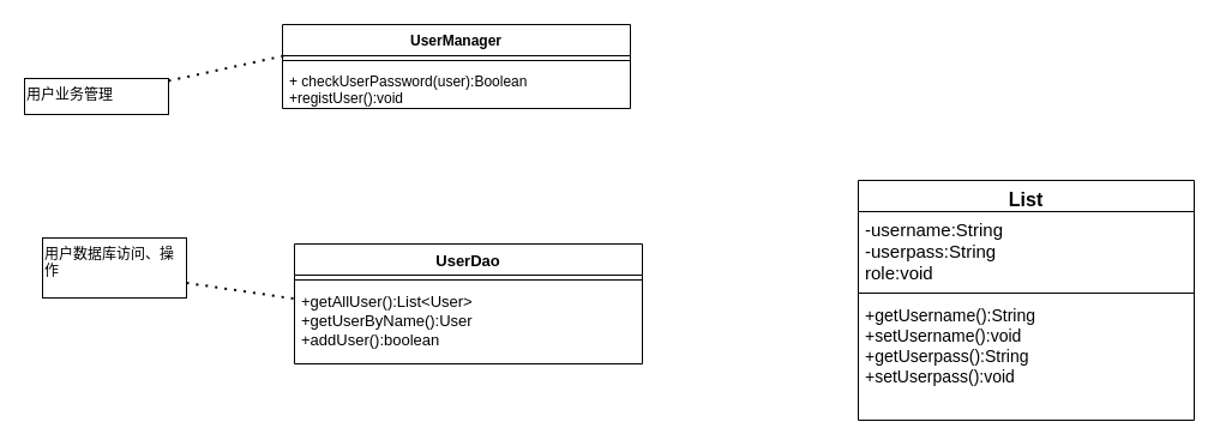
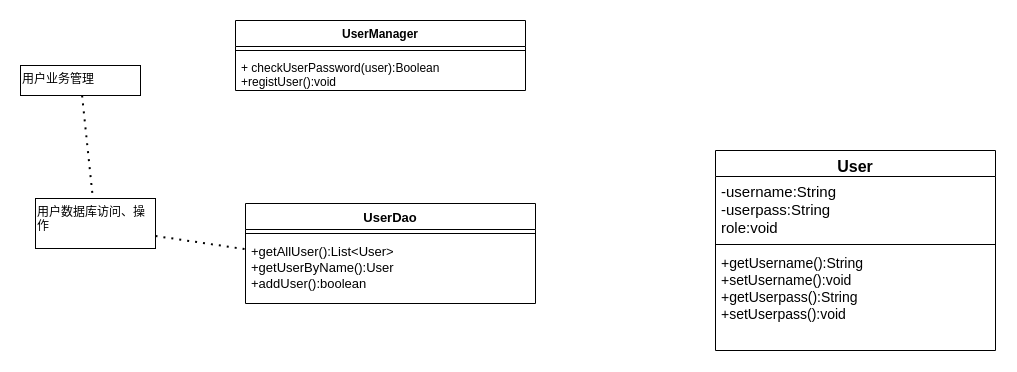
  <mxCell id="0" />
  <mxCell id="1" parent="0" />
  <mxCell id="2" value="UserManager" style="swimlane;fontStyle=1;align=center;verticalAlign=top;childLayout=stackLayout;horizontal=1;startSize=26;horizontalStack=0;resizeParent=1;resizeParentMax=0;resizeLast=0;collapsible=1;marginBottom=0;" vertex="1" parent="1"><mxGeometry x="235" y="20" width="290" height="70" as="geometry" /></mxCell>
  <mxCell id="3" value="" style="line;strokeWidth=1;fillColor=none;align=left;verticalAlign=middle;spacingTop=-1;spacingLeft=3;spacingRight=3;rotatable=0;labelPosition=right;points=[];portConstraint=eastwest;" vertex="1" parent="2"><mxGeometry y="26" width="290" height="8" as="geometry" /></mxCell>
  <mxCell id="4" value="+ checkUserPassword(user):Boolean&#10;+registUser():void&#10;" style="text;strokeColor=none;fillColor=none;align=left;verticalAlign=top;spacingLeft=4;spacingRight=4;overflow=hidden;rotatable=0;points=[[0,0.5],[1,0.5]];portConstraint=eastwest;" vertex="1" parent="2"><mxGeometry y="34" width="290" height="36" as="geometry" /></mxCell>
  <mxCell id="5" value="用户业务管理" style="rounded=0;whiteSpace=wrap;html=1;shadow=0;glass=0;gradientDirection=north;align=left;verticalAlign=top;" vertex="1" parent="1"><mxGeometry x="20" y="65" width="120" height="30" as="geometry" /></mxCell>
  <mxCell id="6" value="用户数据库访问、操作" style="rounded=0;whiteSpace=wrap;html=1;shadow=0;glass=0;gradientDirection=north;align=left;verticalAlign=top;" vertex="1" parent="1"><mxGeometry x="35" y="198" width="120" height="50" as="geometry" /></mxCell>
- <mxCell id="7" value="" style="endArrow=none;dashed=1;html=1;dashPattern=1 3;strokeWidth=2;entryX=0.008;entryY=0.369;entryDx=0;entryDy=0;entryPerimeter=0;" edge="1" parent="1" source="5" target="2"><mxGeometry width="50" height="50" relative="1" as="geometry"><mxPoint x="145" y="95" as="sourcePoint" /><mxPoint x="215.711" y="45" as="targetPoint" /></mxGeometry></mxCell>
+ <mxCell id="7" value="" style="endArrow=none;dashed=1;html=1;dashPattern=1 3;strokeWidth=2;" edge="1" parent="1" source="5" target="6"><mxGeometry width="50" height="50" relative="1" as="geometry"><mxPoint x="145" y="95" as="sourcePoint" /><mxPoint x="215.711" y="45" as="targetPoint" /></mxGeometry></mxCell>
  <mxCell id="8" value="" style="endArrow=none;dashed=1;html=1;dashPattern=1 3;strokeWidth=2;exitX=1;exitY=0.75;exitDx=0;exitDy=0;" edge="1" parent="1" source="6" target="11"><mxGeometry width="50" height="50" relative="1" as="geometry"><mxPoint x="145" y="169.997" as="sourcePoint" /><mxPoint x="237" y="171" as="targetPoint" /></mxGeometry></mxCell>
  <mxCell id="9" value="UserDao" style="swimlane;fontStyle=1;align=center;verticalAlign=top;childLayout=stackLayout;horizontal=1;startSize=26;horizontalStack=0;resizeParent=1;resizeParentMax=0;resizeLast=0;collapsible=1;marginBottom=0;fontSize=13;" vertex="1" parent="1"><mxGeometry x="245" y="203" width="290" height="100" as="geometry" /></mxCell>
  <mxCell id="10" value="" style="line;strokeWidth=1;fillColor=none;align=left;verticalAlign=middle;spacingTop=-1;spacingLeft=3;spacingRight=3;rotatable=0;labelPosition=right;points=[];portConstraint=eastwest;" vertex="1" parent="9"><mxGeometry y="26" width="290" height="8" as="geometry" /></mxCell>
  <mxCell id="11" value="+getAllUser():List&lt;User&gt;&#10;+getUserByName():User&#10;+addUser():boolean" style="text;strokeColor=none;fillColor=none;align=left;verticalAlign=top;spacingLeft=4;spacingRight=4;overflow=hidden;rotatable=0;points=[[0,0.5],[1,0.5]];portConstraint=eastwest;fontSize=13;" vertex="1" parent="9"><mxGeometry y="34" width="290" height="66" as="geometry" /></mxCell>
- <mxCell id="12" value="List" style="swimlane;fontStyle=1;align=center;verticalAlign=top;childLayout=stackLayout;horizontal=1;startSize=26;horizontalStack=0;resizeParent=1;resizeParentMax=0;resizeLast=0;collapsible=1;marginBottom=0;shadow=0;glass=0;fontSize=16;gradientColor=none;" vertex="1" parent="1"><mxGeometry x="715" y="150" width="280" height="200" as="geometry" /></mxCell>
+ <mxCell id="12" value="User" style="swimlane;fontStyle=1;align=center;verticalAlign=top;childLayout=stackLayout;horizontal=1;startSize=26;horizontalStack=0;resizeParent=1;resizeParentMax=0;resizeLast=0;collapsible=1;marginBottom=0;shadow=0;glass=0;fontSize=16;gradientColor=none;" vertex="1" parent="1"><mxGeometry x="715" y="150" width="280" height="200" as="geometry" /></mxCell>
  <mxCell id="13" value="-username:String&#10;-userpass:String&#10;role:void" style="text;strokeColor=none;fillColor=none;align=left;verticalAlign=top;spacingLeft=4;spacingRight=4;overflow=hidden;rotatable=0;points=[[0,0.5],[1,0.5]];portConstraint=eastwest;horizontal=1;fontSize=15;" vertex="1" parent="12"><mxGeometry y="26" width="280" height="64" as="geometry" /></mxCell>
  <mxCell id="14" value="" style="line;strokeWidth=1;fillColor=none;align=left;verticalAlign=middle;spacingTop=-1;spacingLeft=3;spacingRight=3;rotatable=0;labelPosition=right;points=[];portConstraint=eastwest;" vertex="1" parent="12"><mxGeometry y="90" width="280" height="8" as="geometry" /></mxCell>
  <mxCell id="15" value="+getUsername():String&#10;+setUsername():void&#10;+getUserpass():String&#10;+setUserpass():void" style="text;strokeColor=none;fillColor=none;align=left;verticalAlign=top;spacingLeft=4;spacingRight=4;overflow=hidden;rotatable=0;points=[[0,0.5],[1,0.5]];portConstraint=eastwest;fontSize=14;" vertex="1" parent="12"><mxGeometry y="98" width="280" height="102" as="geometry" /></mxCell>
